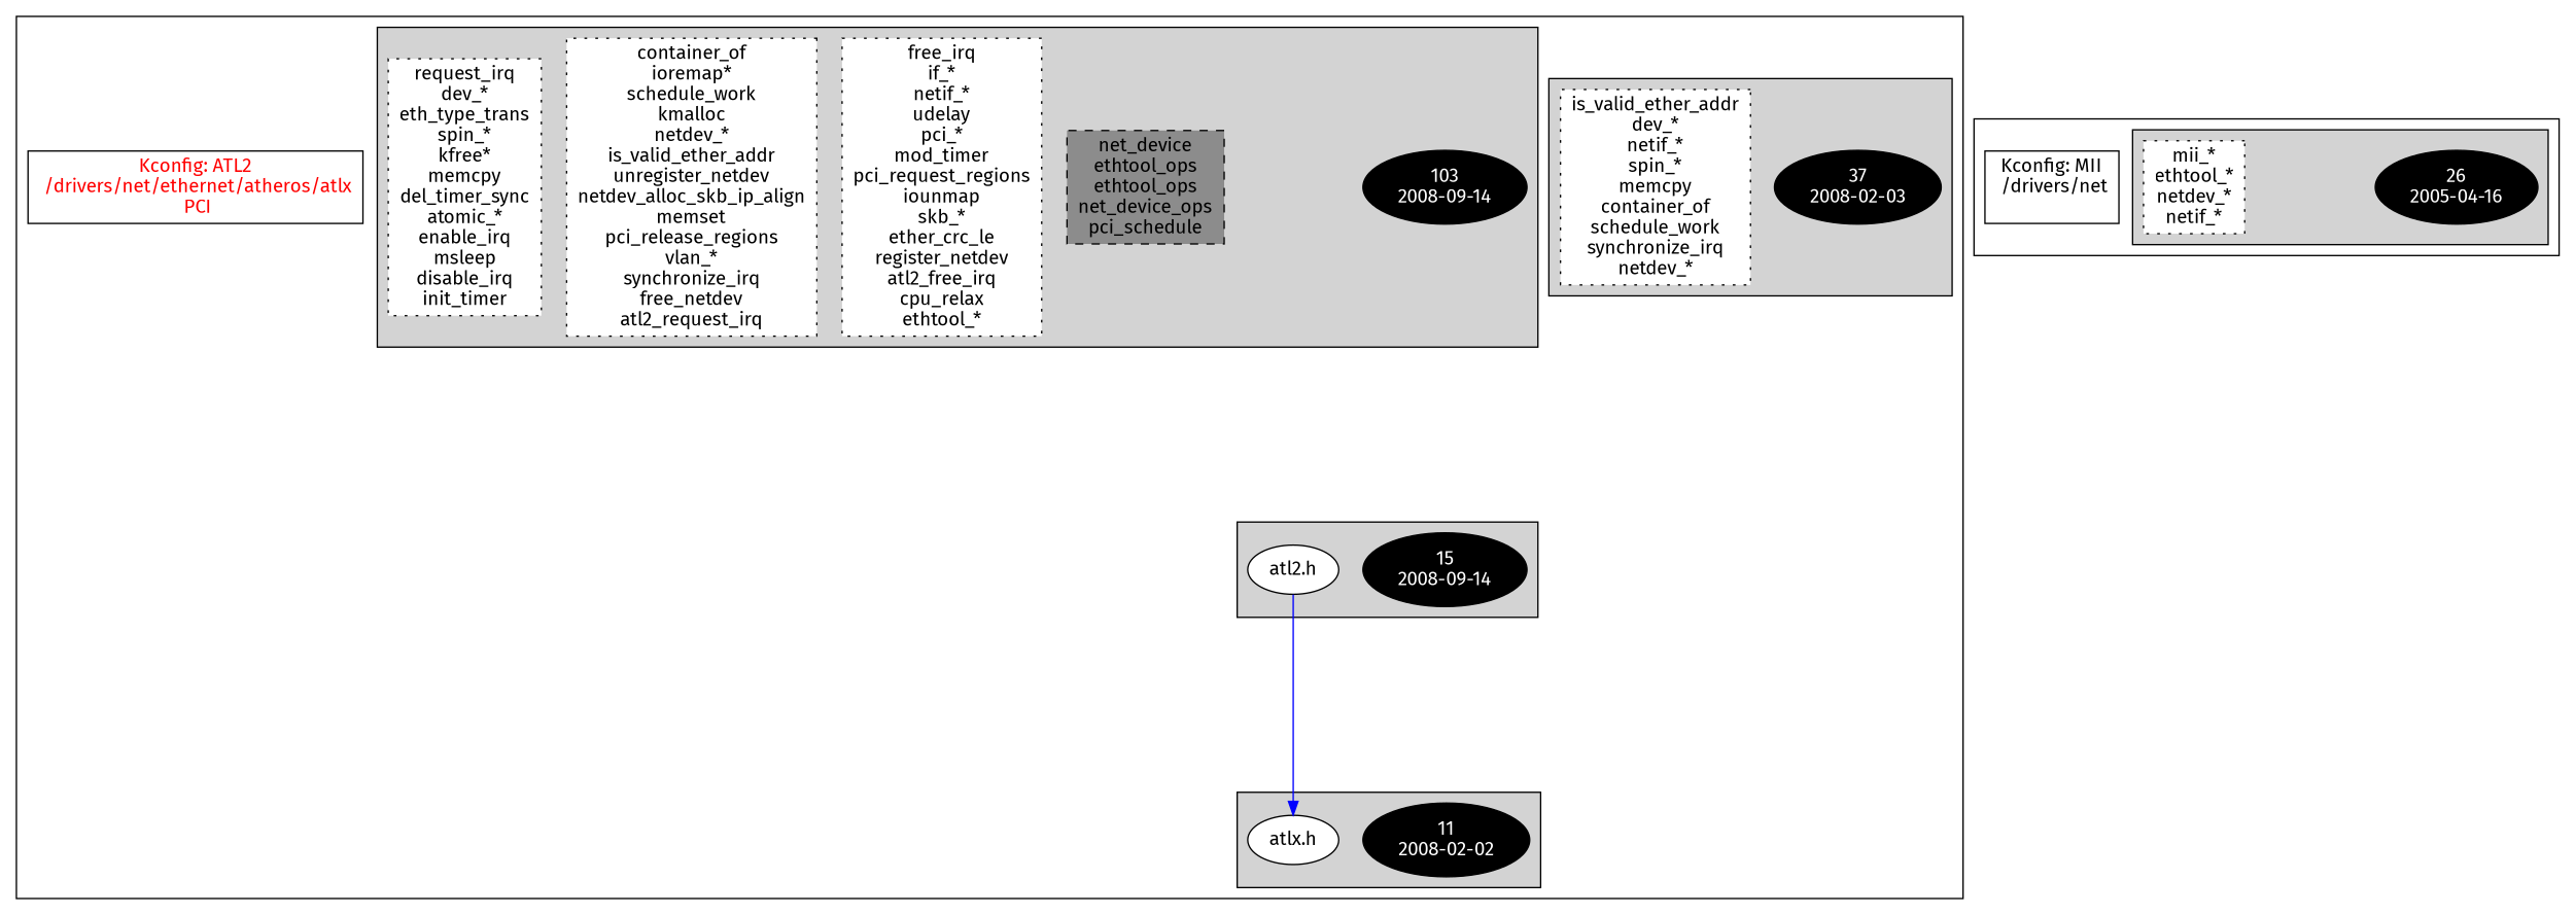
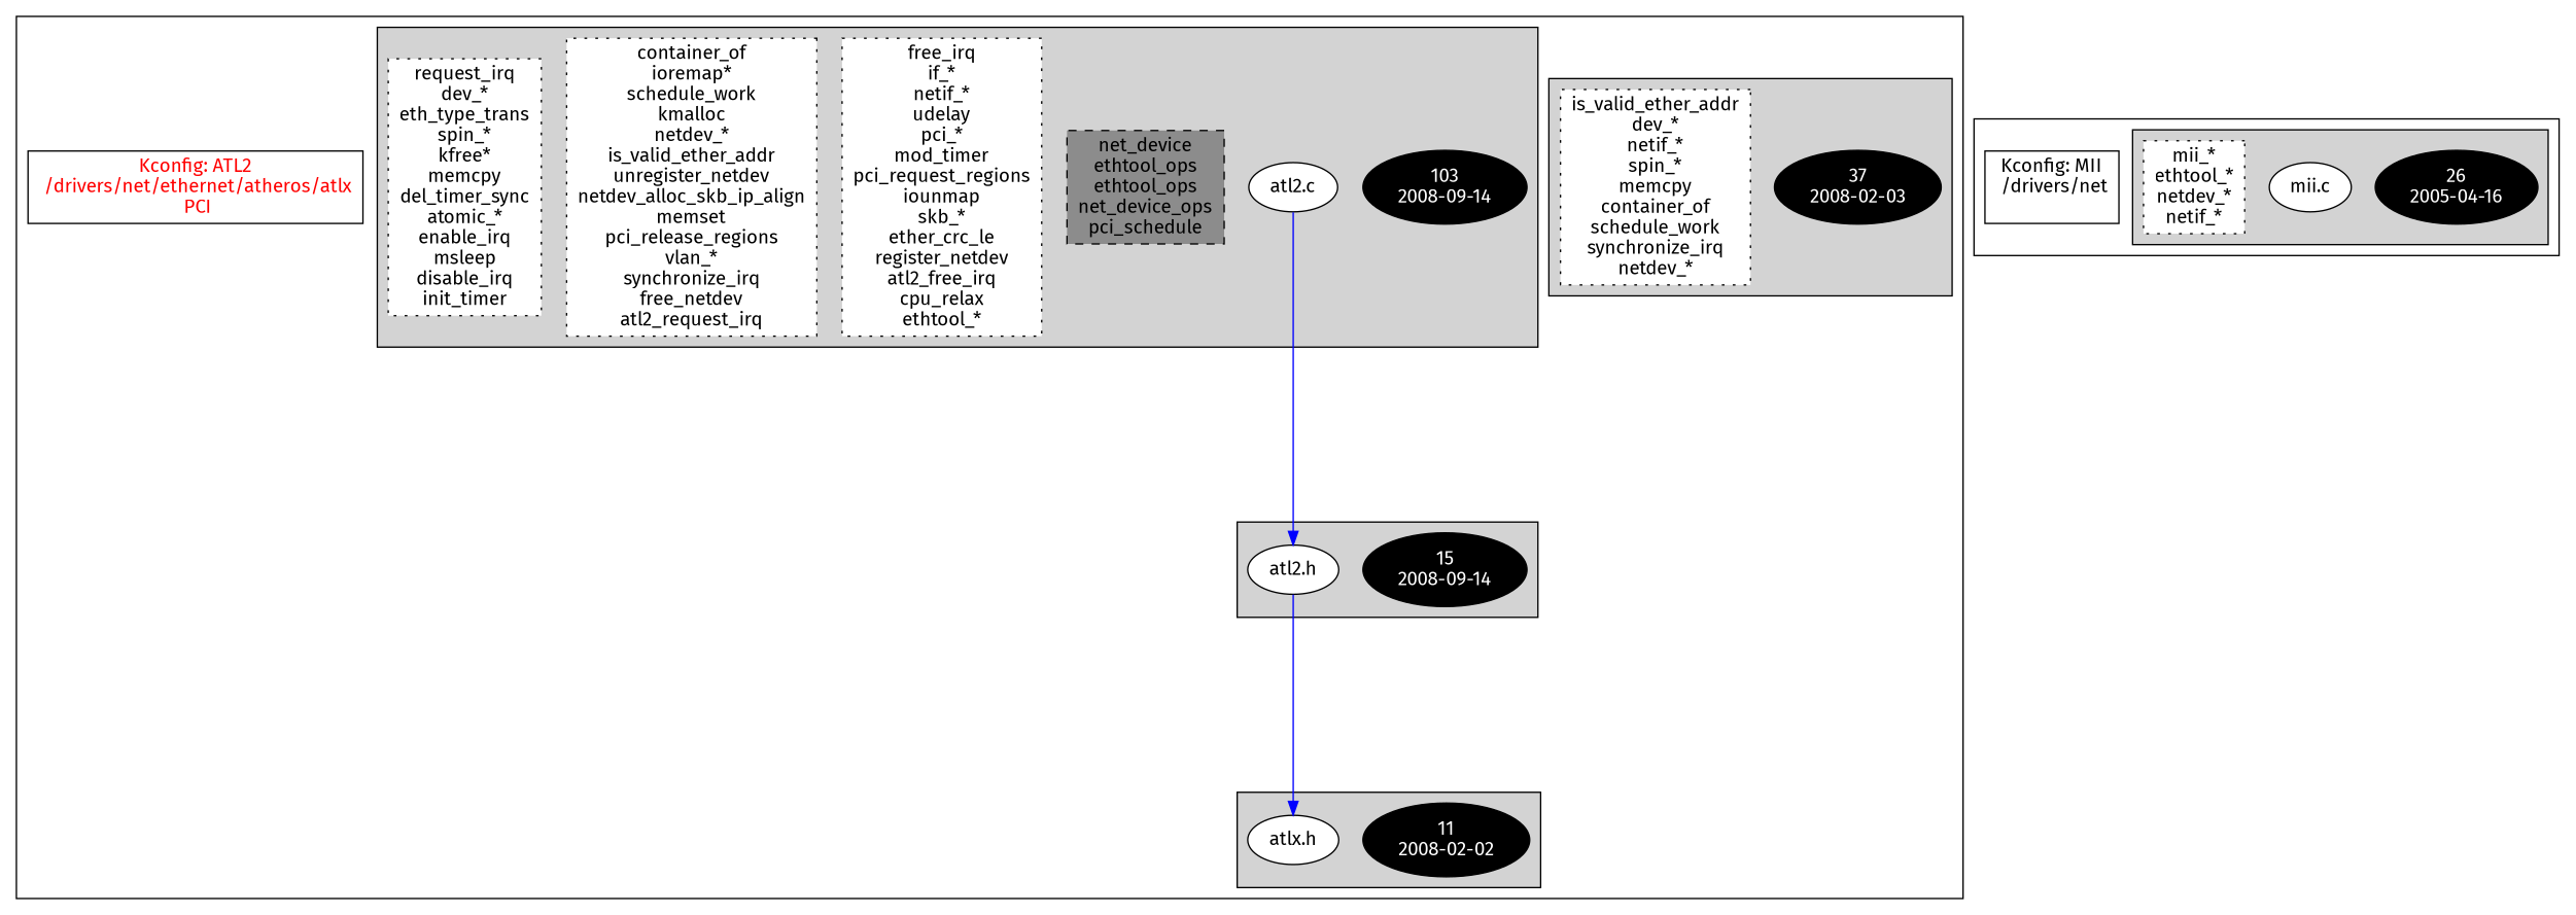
  digraph {
    fontname="Fira Sans"
    ranksep=2
    splines=ortho
    node [fillcolor=white fontcolor=black fontname="Fira Sans" style=filled]
    edge [color=blue fontname="Fira Sans"]
    n1 [fillcolor=black fontcolor=white label="15\n2008-09-14"]
    n2 [label="atl2.h\n"]
    n3 [fillcolor=black fontcolor=white label="11\n2008-02-02"]
    n4 [label="atlx.h\n"]
    n5 [fillcolor=black fontcolor=white label="37\n2008-02-03"]
    n6 [label="is_valid_ether_addr\ndev_*\nnetif_*\nspin_*\nmemcpy\ncontainer_of\nschedule_work\nsynchronize_irq\nnetdev_*\n" shape=box style="filled,dotted"]
    n7 [fillcolor=black fontcolor=white label="103\n2008-09-14"]
+   n8 [label="atl2.c\n"]
    n9 [fillcolor=grey55 label="net_device\nethtool_ops\nethtool_ops\nnet_device_ops\npci_schedule\n" shape=box style="filled,dashed"]
    n10 [label="free_irq\nif_*\nnetif_*\nudelay\npci_*\nmod_timer\npci_request_regions\niounmap\nskb_*\nether_crc_le\nregister_netdev\natl2_free_irq\ncpu_relax\nethtool_*\n" shape=box style="filled,dotted"]
    n11 [label="container_of\nioremap*\nschedule_work\nkmalloc\nnetdev_*\nis_valid_ether_addr\nunregister_netdev\nnetdev_alloc_skb_ip_align\nmemset\npci_release_regions\nvlan_*\nsynchronize_irq\nfree_netdev\natl2_request_irq\n" shape=box style="filled,dotted"]
    n12 [label="request_irq\ndev_*\neth_type_trans\nspin_*\nkfree*\nmemcpy\ndel_timer_sync\natomic_*\nenable_irq\nmsleep\ndisable_irq\ninit_timer\n" shape=box style="filled,dotted"]
    n13 [fontcolor=red label="Kconfig: ATL2\n /drivers/net/ethernet/atheros/atlx\n  PCI " shape=box fillcolor="" style=""]
    n14 [fillcolor=black fontcolor=white label="26\n2005-04-16"]
+   n15 [label="mii.c\n"]
    n16 [label="mii_*\nethtool_*\nnetdev_*\nnetif_*\n" shape=box style="filled,dotted"]
    n17 [label="Kconfig: MII\n /drivers/net\n " shape=box fillcolor="" fontcolor="" style=""]
    subgraph cluster_1 {
      n13
      subgraph cluster_2 {
        style=filled
        n1
        n2
      }
      subgraph cluster_3 {
        style=filled
        n3
        n4
      }
      subgraph cluster_4 {
        style=filled
        n5
        n6
      }
      subgraph cluster_5 {
        style=filled
        n7
+       n8
        n9
        n10
        n11
        n12
      }
    }
    subgraph cluster_6 {
      n17
      subgraph cluster_7 {
        style=filled
        n14
+       n15
        n16
      }
    }
    n2 -> n4
+   n8 -> n2
  }
